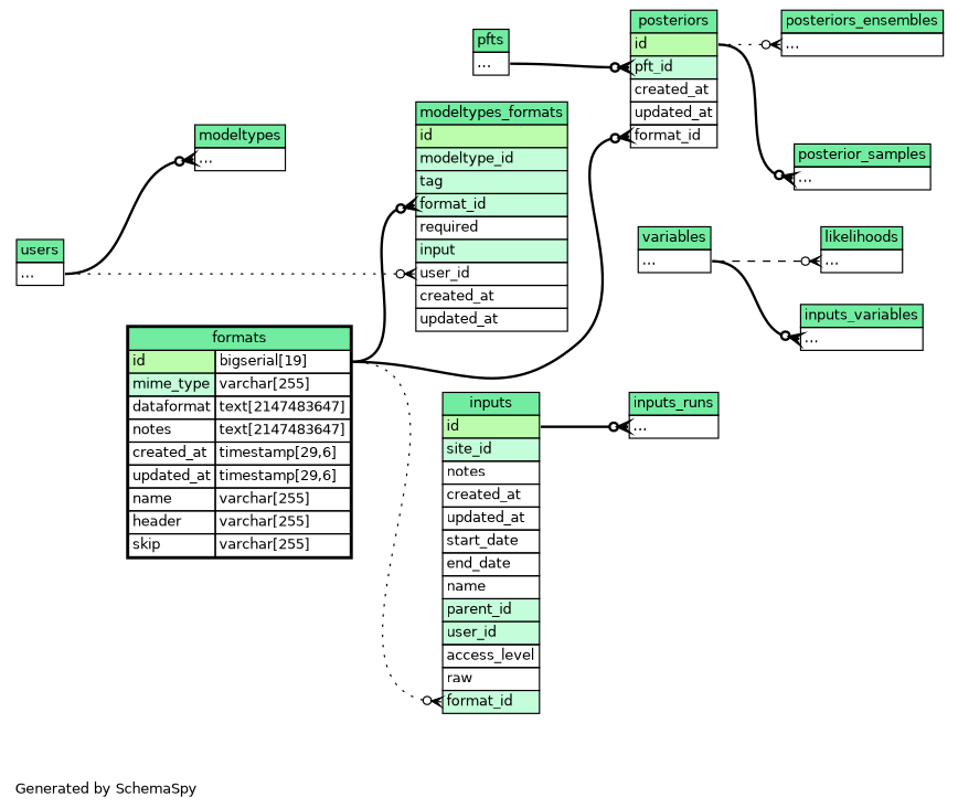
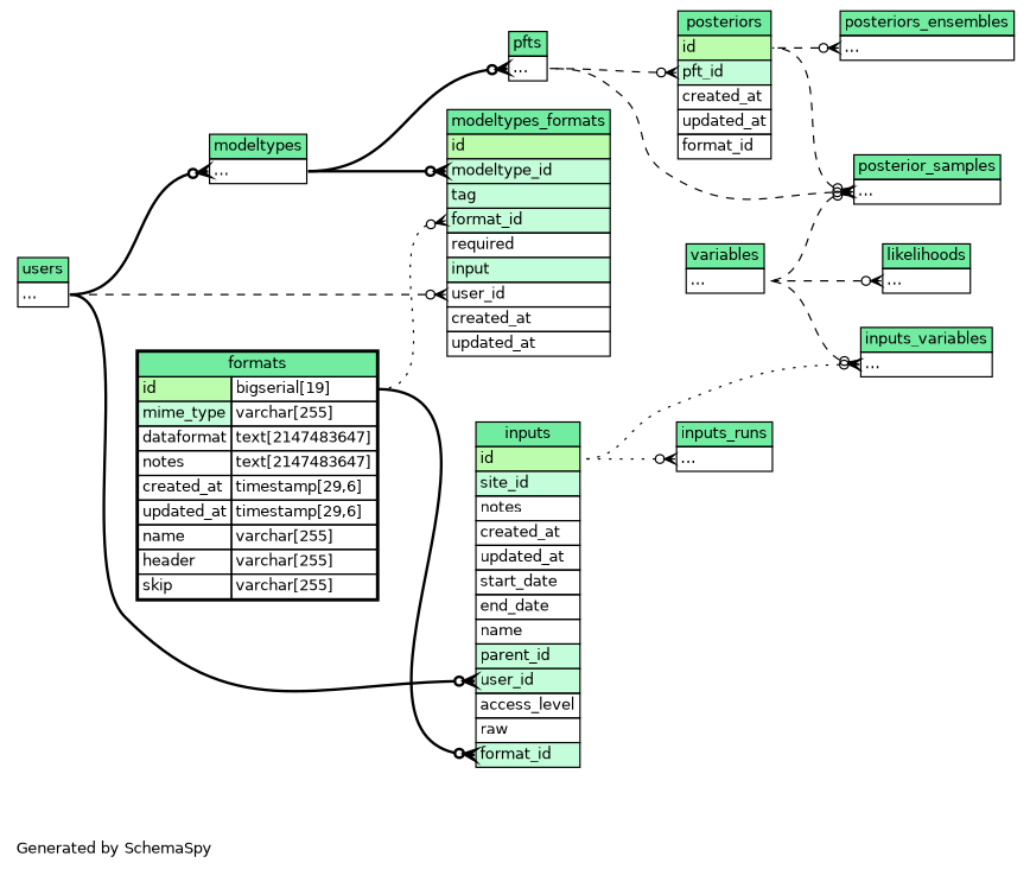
  digraph {
    bgcolor="#ffffff"
    fontname=Helvetica
    fontsize=11
    label="\nGenerated by SchemaSpy"
    labeljust=l
    nodesep=0.18
    rankdir=RL
    ranksep=0.46
    node [fontname=Helvetica fontsize=11 shape=plaintext]
    edge [arrowhead=none arrowsize=0.8 arrowtail=crowodot dir=back headport="elipses:e" style=bold tailport="elipses:w"]
    n1 [label=<     <TABLE BORDER="2" CELLBORDER="1" CELLSPACING="0" BGCOLOR="#FFFFFF">       <TR><TD COLSPAN="4" BGCOLOR="#72ECA1" ALIGN="CENTER">formats</TD></TR>       <TR><TD PORT="id" COLSPAN="3" BGCOLOR="#bcfdad !important" ALIGN="LEFT">id</TD><TD PORT="id.type" ALIGN="LEFT">bigserial[19]</TD></TR>       <TR><TD PORT="mime_type" COLSPAN="3" BGCOLOR="#c4fdda !important" ALIGN="LEFT">mime_type</TD><TD PORT="mime_type.type" ALIGN="LEFT">varchar[255]</TD></TR>       <TR><TD PORT="dataformat" COLSPAN="3" ALIGN="LEFT">dataformat</TD><TD PORT="dataformat.type" ALIGN="LEFT">text[2147483647]</TD></TR>       <TR><TD PORT="notes" COLSPAN="3" ALIGN="LEFT">notes</TD><TD PORT="notes.type" ALIGN="LEFT">text[2147483647]</TD></TR>       <TR><TD PORT="created_at" COLSPAN="3" ALIGN="LEFT">created_at</TD><TD PORT="created_at.type" ALIGN="LEFT">timestamp[29,6]</TD></TR>       <TR><TD PORT="updated_at" COLSPAN="3" ALIGN="LEFT">updated_at</TD><TD PORT="updated_at.type" ALIGN="LEFT">timestamp[29,6]</TD></TR>       <TR><TD PORT="name" COLSPAN="3" ALIGN="LEFT">name</TD><TD PORT="name.type" ALIGN="LEFT">varchar[255]</TD></TR>       <TR><TD PORT="header" COLSPAN="3" ALIGN="LEFT">header</TD><TD PORT="header.type" ALIGN="LEFT">varchar[255]</TD></TR>       <TR><TD PORT="skip" COLSPAN="3" ALIGN="LEFT">skip</TD><TD PORT="skip.type" ALIGN="LEFT">varchar[255]</TD></TR>     </TABLE>>]
    n2 [label=<     <TABLE BORDER="0" CELLBORDER="1" CELLSPACING="0" BGCOLOR="#FFFFFF">       <TR><TD COLSPAN="4" BGCOLOR="#72ECA1" ALIGN="CENTER">variables</TD></TR>       <TR><TD PORT="elipses" COLSPAN="4" ALIGN="LEFT">...</TD></TR>     </TABLE>>]
    n3 [label=<     <TABLE BORDER="0" CELLBORDER="1" CELLSPACING="0" BGCOLOR="#FFFFFF">       <TR><TD COLSPAN="4" BGCOLOR="#72ECA1" ALIGN="CENTER">inputs</TD></TR>       <TR><TD PORT="id" COLSPAN="4" BGCOLOR="#bcfdad !important" ALIGN="LEFT">id</TD></TR>       <TR><TD PORT="site_id" COLSPAN="4" BGCOLOR="#c4fdda !important" ALIGN="LEFT">site_id</TD></TR>       <TR><TD PORT="notes" COLSPAN="4" ALIGN="LEFT">notes</TD></TR>       <TR><TD PORT="created_at" COLSPAN="4" ALIGN="LEFT">created_at</TD></TR>       <TR><TD PORT="updated_at" COLSPAN="4" ALIGN="LEFT">updated_at</TD></TR>       <TR><TD PORT="start_date" COLSPAN="4" ALIGN="LEFT">start_date</TD></TR>       <TR><TD PORT="end_date" COLSPAN="4" ALIGN="LEFT">end_date</TD></TR>       <TR><TD PORT="name" COLSPAN="4" ALIGN="LEFT">name</TD></TR>       <TR><TD PORT="parent_id" COLSPAN="4" BGCOLOR="#c4fdda !important" ALIGN="LEFT">parent_id</TD></TR>       <TR><TD PORT="user_id" COLSPAN="4" BGCOLOR="#c4fdda !important" ALIGN="LEFT">user_id</TD></TR>       <TR><TD PORT="access_level" COLSPAN="4" ALIGN="LEFT">access_level</TD></TR>       <TR><TD PORT="raw" COLSPAN="4" ALIGN="LEFT">raw</TD></TR>       <TR><TD PORT="format_id" COLSPAN="4" BGCOLOR="#c4fdda !important" ALIGN="LEFT">format_id</TD></TR>     </TABLE>>]
    n4 [label=<     <TABLE BORDER="0" CELLBORDER="1" CELLSPACING="0" BGCOLOR="#FFFFFF">       <TR><TD COLSPAN="4" BGCOLOR="#72ECA1" ALIGN="CENTER">users</TD></TR>       <TR><TD PORT="elipses" COLSPAN="4" ALIGN="LEFT">...</TD></TR>     </TABLE>>]
    n5 [label=<     <TABLE BORDER="0" CELLBORDER="1" CELLSPACING="0" BGCOLOR="#FFFFFF">       <TR><TD COLSPAN="4" BGCOLOR="#72ECA1" ALIGN="CENTER">inputs_runs</TD></TR>       <TR><TD PORT="elipses" COLSPAN="4" ALIGN="LEFT">...</TD></TR>     </TABLE>>]
    n6 [label=<     <TABLE BORDER="0" CELLBORDER="1" CELLSPACING="0" BGCOLOR="#FFFFFF">       <TR><TD COLSPAN="4" BGCOLOR="#72ECA1" ALIGN="CENTER">inputs_variables</TD></TR>       <TR><TD PORT="elipses" COLSPAN="4" ALIGN="LEFT">...</TD></TR>     </TABLE>>]
    n7 [label=<     <TABLE BORDER="0" CELLBORDER="1" CELLSPACING="0" BGCOLOR="#FFFFFF">       <TR><TD COLSPAN="4" BGCOLOR="#72ECA1" ALIGN="CENTER">likelihoods</TD></TR>       <TR><TD PORT="elipses" COLSPAN="4" ALIGN="LEFT">...</TD></TR>     </TABLE>>]
    n8 [label=<     <TABLE BORDER="0" CELLBORDER="1" CELLSPACING="0" BGCOLOR="#FFFFFF">       <TR><TD COLSPAN="4" BGCOLOR="#72ECA1" ALIGN="CENTER">modeltypes</TD></TR>       <TR><TD PORT="elipses" COLSPAN="4" ALIGN="LEFT">...</TD></TR>     </TABLE>>]
    n9 [label=<     <TABLE BORDER="0" CELLBORDER="1" CELLSPACING="0" BGCOLOR="#FFFFFF">       <TR><TD COLSPAN="4" BGCOLOR="#72ECA1" ALIGN="CENTER">modeltypes_formats</TD></TR>       <TR><TD PORT="id" COLSPAN="4" BGCOLOR="#bcfdad !important" ALIGN="LEFT">id</TD></TR>       <TR><TD PORT="modeltype_id" COLSPAN="4" BGCOLOR="#c4fdda !important" ALIGN="LEFT">modeltype_id</TD></TR>       <TR><TD PORT="tag" COLSPAN="4" BGCOLOR="#c4fdda !important" ALIGN="LEFT">tag</TD></TR>       <TR><TD PORT="format_id" COLSPAN="4" BGCOLOR="#c4fdda !important" ALIGN="LEFT">format_id</TD></TR>       <TR><TD PORT="required" COLSPAN="4" ALIGN="LEFT">required</TD></TR>       <TR><TD PORT="input" COLSPAN="4" BGCOLOR="#c4fdda !important" ALIGN="LEFT">input</TD></TR>       <TR><TD PORT="user_id" COLSPAN="4" ALIGN="LEFT">user_id</TD></TR>       <TR><TD PORT="created_at" COLSPAN="4" ALIGN="LEFT">created_at</TD></TR>       <TR><TD PORT="updated_at" COLSPAN="4" ALIGN="LEFT">updated_at</TD></TR>     </TABLE>>]
    n10 [label=<     <TABLE BORDER="0" CELLBORDER="1" CELLSPACING="0" BGCOLOR="#FFFFFF">       <TR><TD COLSPAN="4" BGCOLOR="#72ECA1" ALIGN="CENTER">pfts</TD></TR>       <TR><TD PORT="elipses" COLSPAN="4" ALIGN="LEFT">...</TD></TR>     </TABLE>>]
    n11 [label=<     <TABLE BORDER="0" CELLBORDER="1" CELLSPACING="0" BGCOLOR="#FFFFFF">       <TR><TD COLSPAN="4" BGCOLOR="#72ECA1" ALIGN="CENTER">posterior_samples</TD></TR>       <TR><TD PORT="elipses" COLSPAN="4" ALIGN="LEFT">...</TD></TR>     </TABLE>>]
    n12 [label=<     <TABLE BORDER="0" CELLBORDER="1" CELLSPACING="0" BGCOLOR="#FFFFFF">       <TR><TD COLSPAN="4" BGCOLOR="#72ECA1" ALIGN="CENTER">posteriors</TD></TR>       <TR><TD PORT="id" COLSPAN="4" BGCOLOR="#bcfdad !important" ALIGN="LEFT">id</TD></TR>       <TR><TD PORT="pft_id" COLSPAN="4" BGCOLOR="#c4fdda !important" ALIGN="LEFT">pft_id</TD></TR>       <TR><TD PORT="created_at" COLSPAN="4" ALIGN="LEFT">created_at</TD></TR>       <TR><TD PORT="updated_at" COLSPAN="4" ALIGN="LEFT">updated_at</TD></TR>       <TR><TD PORT="format_id" COLSPAN="4" ALIGN="LEFT">format_id</TD></TR>     </TABLE>>]
    n13 [label=<     <TABLE BORDER="0" CELLBORDER="1" CELLSPACING="0" BGCOLOR="#FFFFFF">       <TR><TD COLSPAN="4" BGCOLOR="#72ECA1" ALIGN="CENTER">posteriors_ensembles</TD></TR>       <TR><TD PORT="elipses" COLSPAN="4" ALIGN="LEFT">...</TD></TR>     </TABLE>>]
-   n3 -> n1 [headport="id.type:e" style=dotted tailport="format_id:w"]
-   n5 -> n3 [headport="id:e"]
-   n6 -> n2
+   n3 -> n1 [headport="id.type:e" tailport="format_id:w"]
+   n3 -> n4 [tailport="user_id:w"]
+   n5 -> n3 [headport="id:e" style=dotted]
+   n6 -> n2 [style=dashed]
+   n6 -> n3 [headport="id:e" style=dotted]
    n7 -> n2 [style=dashed]
    n8 -> n4
-   n9 -> n1 [headport="id.type:e" tailport="format_id:w"]
-   n9 -> n4 [style=dotted tailport="user_id:w"]
-   n11 -> n12 [headport="id:e"]
-   n12 -> n1 [headport="id.type:e" tailport="format_id:w"]
-   n12 -> n10 [tailport="pft_id:w"]
-   n13 -> n12 [headport="id:e" style=dotted]
+   n9 -> n1 [headport="id.type:e" style=dotted tailport="format_id:w"]
+   n9 -> n4 [style=dashed tailport="user_id:w"]
+   n9 -> n8 [tailport="modeltype_id:w"]
+   n10 -> n8
+   n11 -> n2 [style=dashed]
+   n11 -> n10 [style=dashed]
+   n11 -> n12 [headport="id:e" style=dashed]
+   n12 -> n10 [style=dashed tailport="pft_id:w"]
+   n13 -> n12 [headport="id:e" style=dashed]
  }
